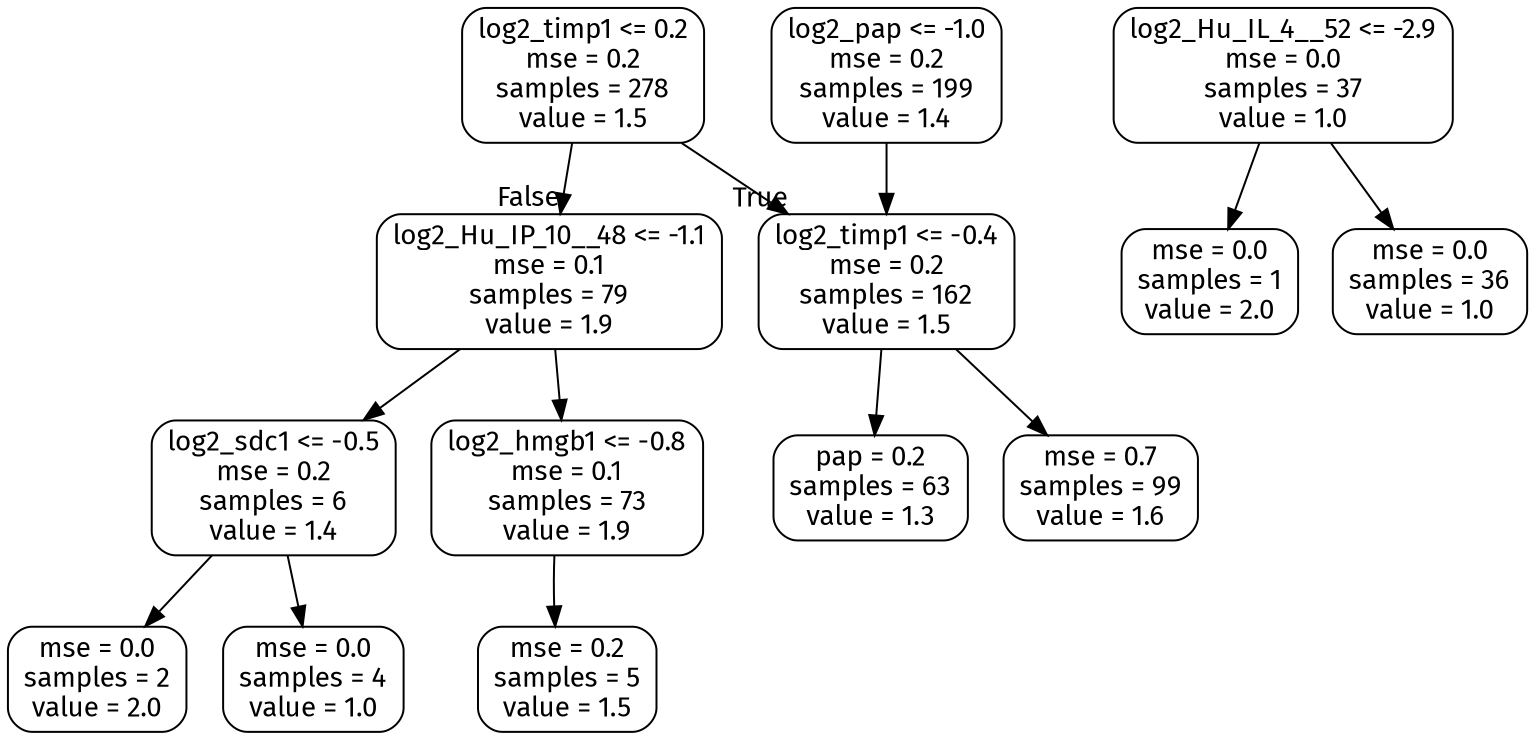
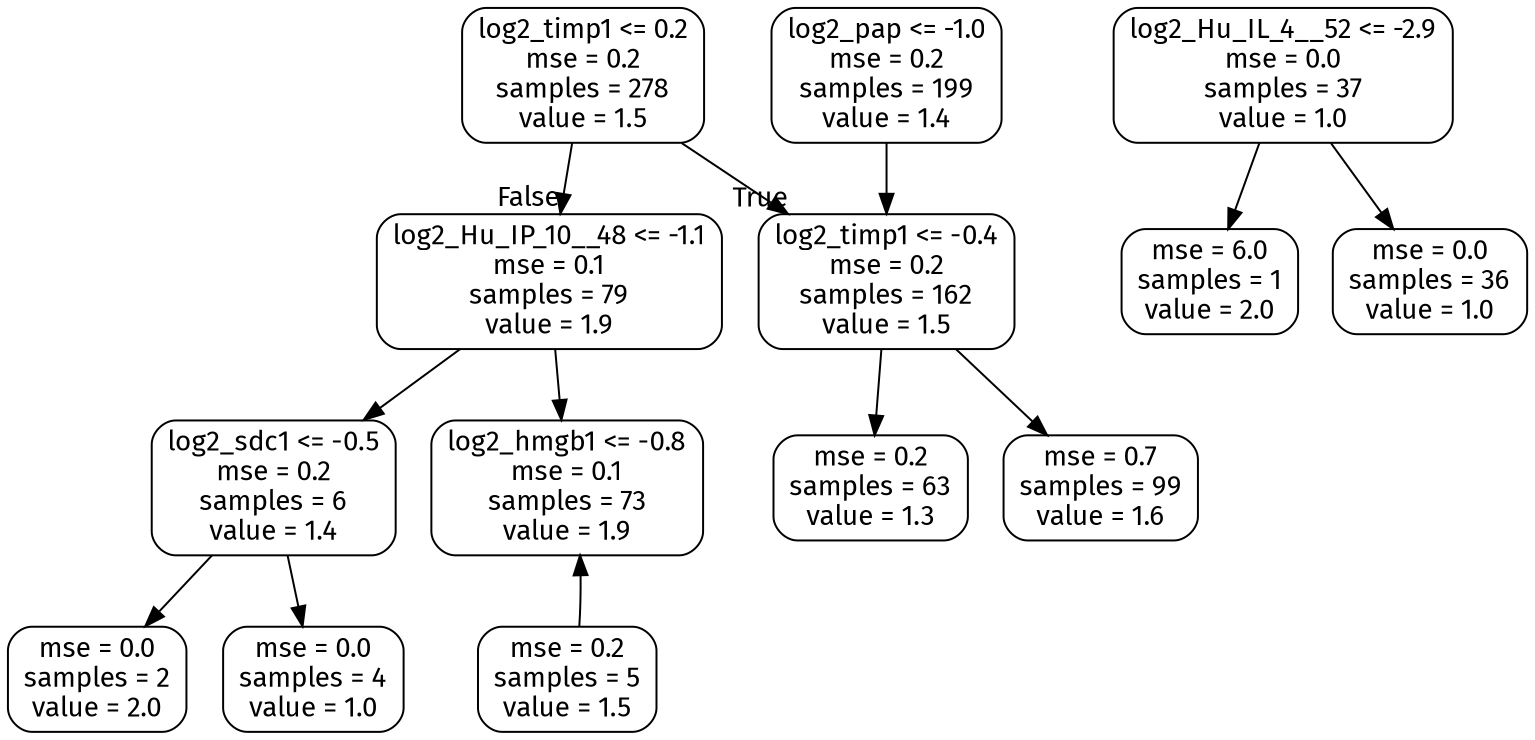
  digraph {
    fontname="Fira Sans"
    node [color=black fontname="Fira Sans" shape=box style=rounded]
    edge [fontname="Fira Sans"]
    n1 [label="log2_timp1 <= 0.2\nmse = 0.2\nsamples = 278\nvalue = 1.5"]
    n2 [label="log2_Hu_IP_10__48 <= -1.1\nmse = 0.1\nsamples = 79\nvalue = 1.9"]
    n3 [label="log2_timp1 <= -0.4\nmse = 0.2\nsamples = 162\nvalue = 1.5"]
    n4 [label="log2_pap <= -1.0\nmse = 0.2\nsamples = 199\nvalue = 1.4"]
    n5 [label="log2_sdc1 <= -0.5\nmse = 0.2\nsamples = 6\nvalue = 1.4"]
    n6 [label="log2_hmgb1 <= -0.8\nmse = 0.1\nsamples = 73\nvalue = 1.9"]
    n7 [label="log2_Hu_IL_4__52 <= -2.9\nmse = 0.0\nsamples = 37\nvalue = 1.0"]
-   n8 [label="mse = 0.0\nsamples = 1\nvalue = 2.0"]
+   n8 [label="mse = 6.0\nsamples = 1\nvalue = 2.0"]
    n9 [label="mse = 0.0\nsamples = 36\nvalue = 1.0"]
-   n10 [label="pap = 0.2\nsamples = 63\nvalue = 1.3"]
+   n10 [label="mse = 0.2\nsamples = 63\nvalue = 1.3"]
    n11 [label="mse = 0.7\nsamples = 99\nvalue = 1.6"]
    n12 [label="mse = 0.0\nsamples = 2\nvalue = 2.0"]
    n13 [label="mse = 0.0\nsamples = 4\nvalue = 1.0"]
    n14 [label="mse = 0.2\nsamples = 5\nvalue = 1.5"]
    n1 -> n2 [headlabel=False labelangle=-45 labeldistance=2.5]
    n1 -> n3 [headlabel=True labelangle=45 labeldistance=2.5]
    n2 -> n5
    n2 -> n6
    n3 -> n10
    n3 -> n11
    n4 -> n3
    n5 -> n12
    n5 -> n13
-   n6 -> n14
+   n14 -> n6
    n7 -> n8
    n7 -> n9
  }
